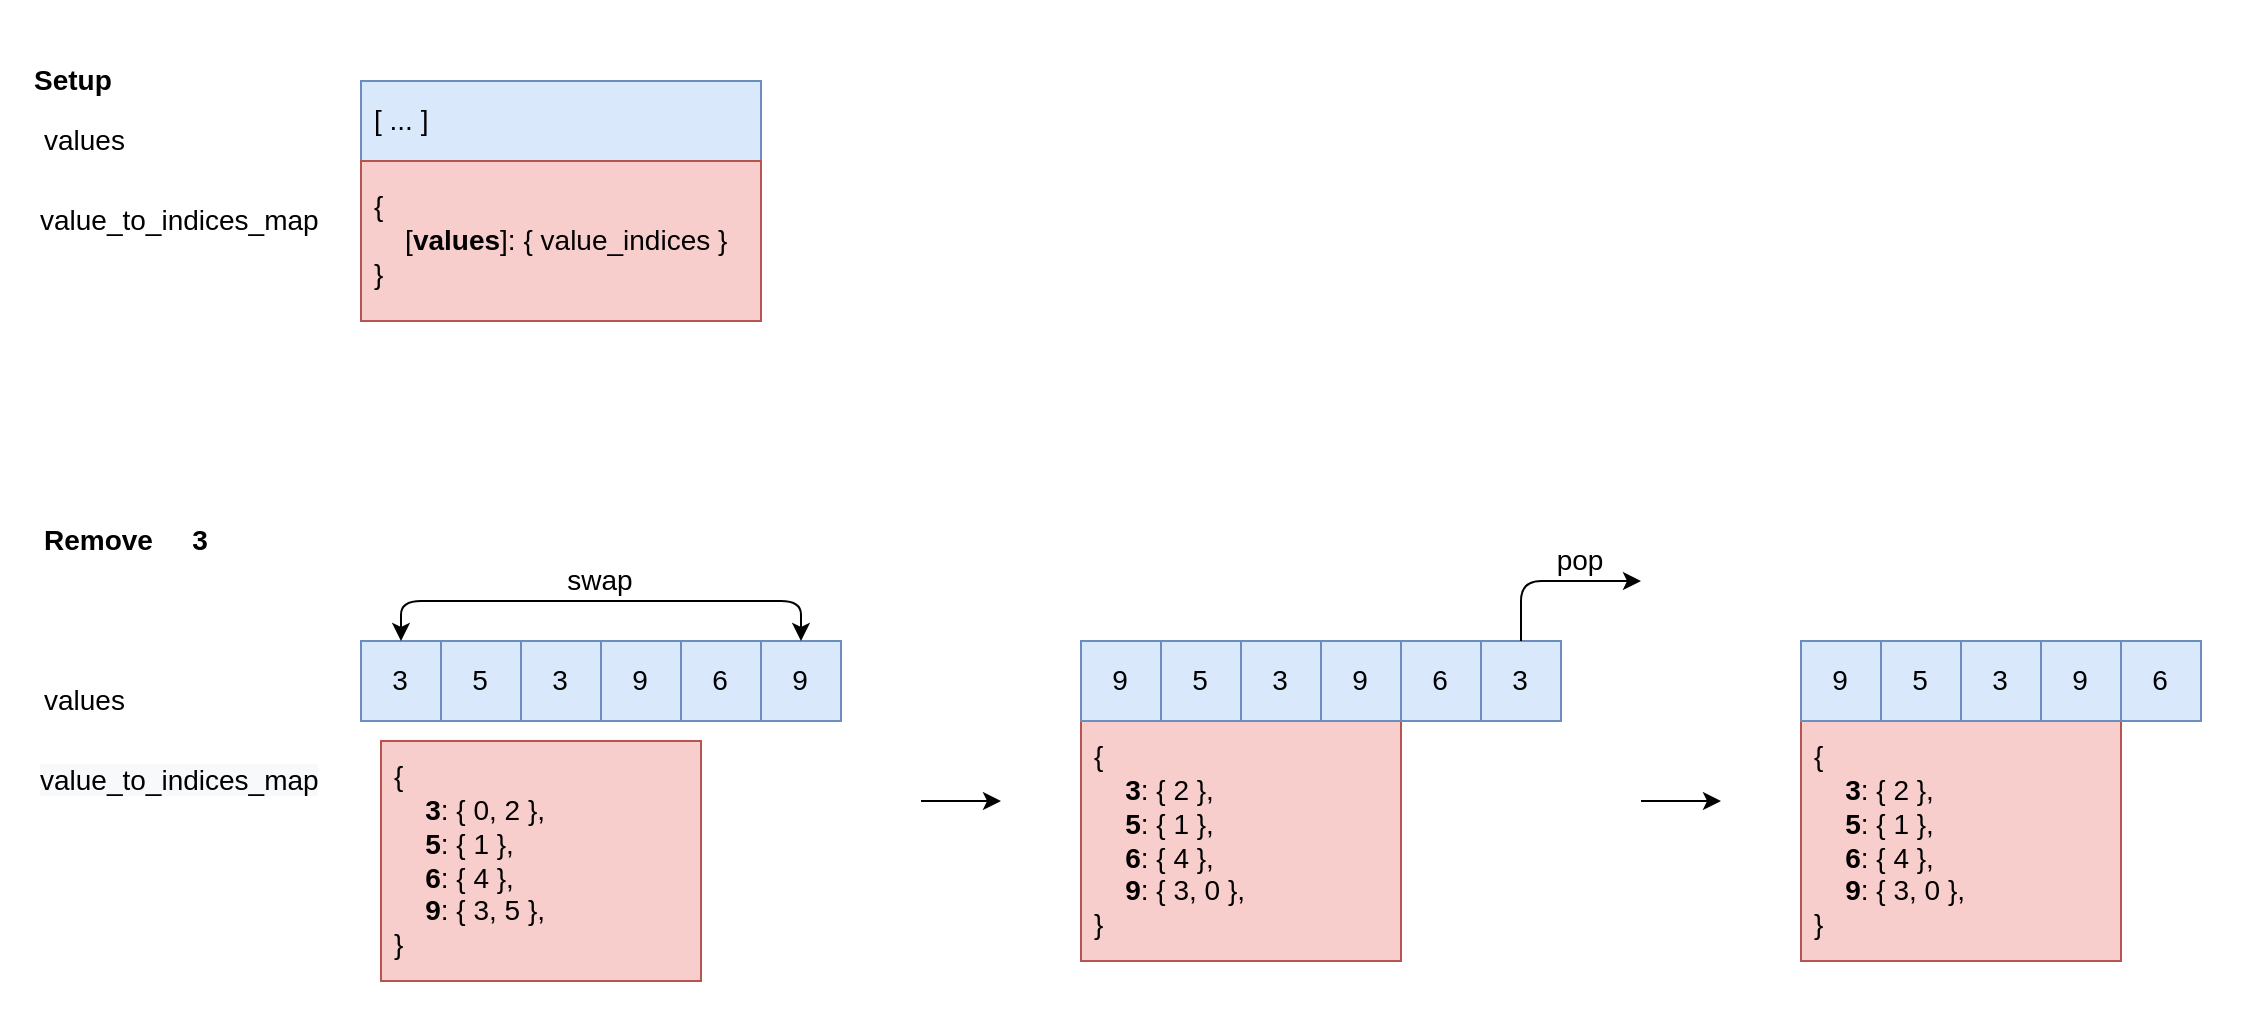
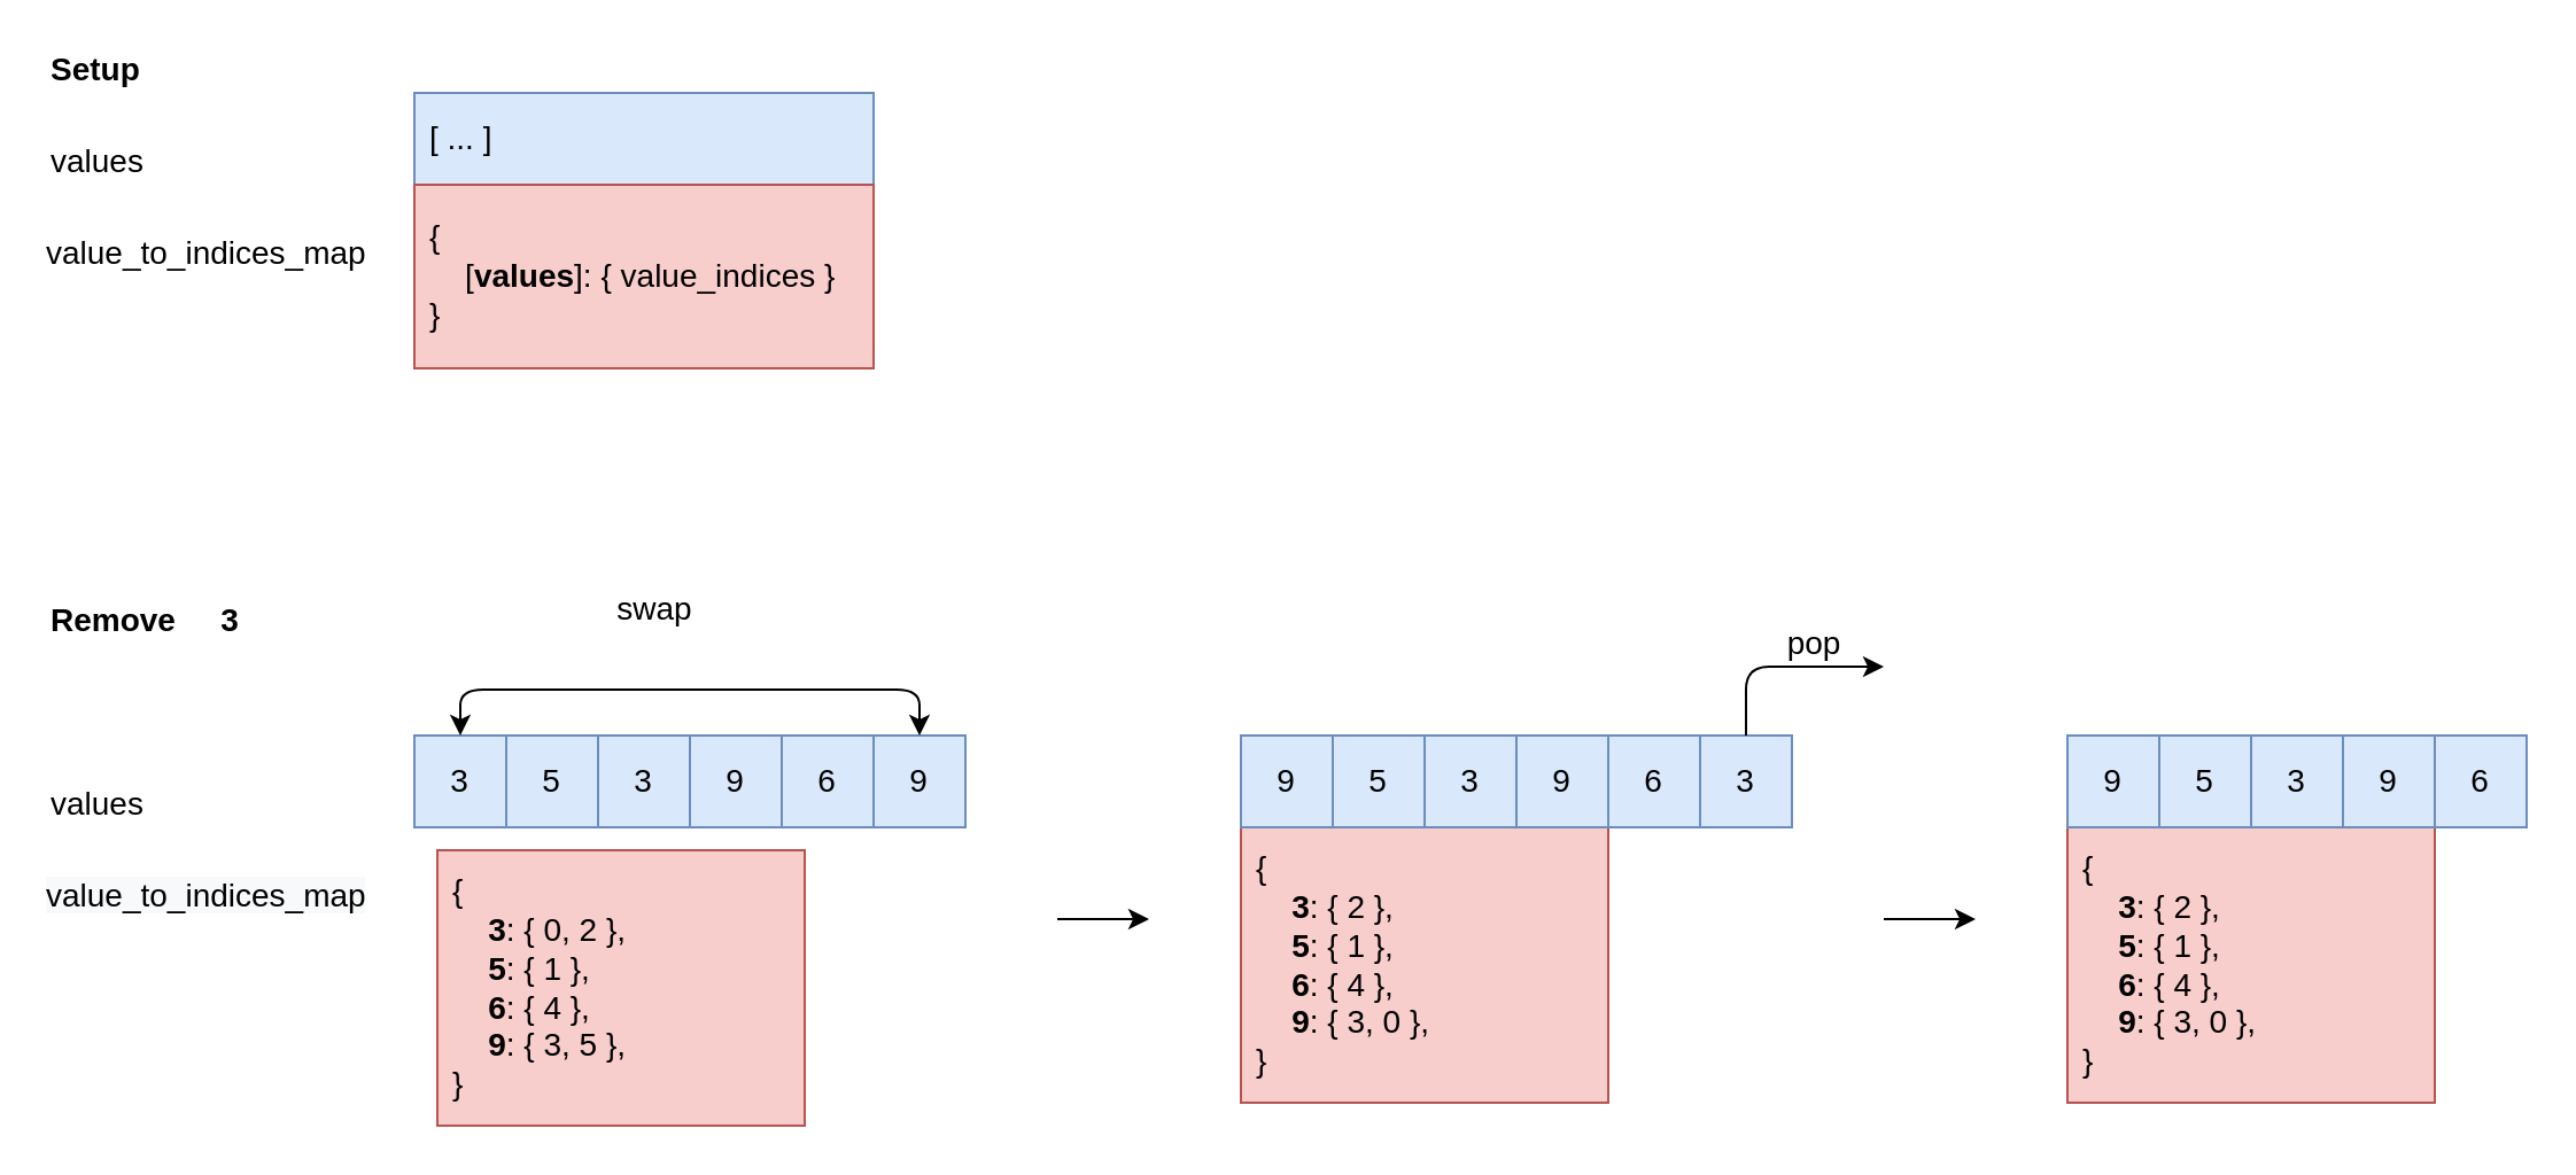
  <mxCell id="0" />
  <mxCell id="1" parent="0" />
  <mxCell id="2" value="values" style="text;html=1;strokeColor=none;fillColor=none;align=left;verticalAlign=middle;whiteSpace=wrap;rounded=0;fontSize=14;" parent="1" vertex="1"><mxGeometry x="20" y="60" width="80" height="20" as="geometry" /></mxCell>
  <mxCell id="3" value="value_to_indices_map" style="text;html=1;strokeColor=none;fillColor=none;align=left;verticalAlign=middle;whiteSpace=wrap;rounded=0;fontSize=14;spacing=0;" parent="1" vertex="1"><mxGeometry x="20" y="100" width="120" height="20" as="geometry" /></mxCell>
  <mxCell id="4" value="[ ... ]" style="text;html=1;strokeColor=#6c8ebf;fillColor=#dae8fc;align=left;verticalAlign=middle;whiteSpace=wrap;rounded=0;fontSize=14;spacingLeft=5;spacingRight=5;" parent="1" vertex="1"><mxGeometry x="180" y="40" width="200" height="40" as="geometry" /></mxCell>
  <mxCell id="5" value="{&lt;br&gt;&amp;nbsp; &amp;nbsp; [&lt;b&gt;values&lt;/b&gt;]: { value_indices }&lt;br&gt;&lt;div&gt;&lt;span&gt;}&lt;/span&gt;&lt;/div&gt;" style="text;html=1;strokeColor=#b85450;fillColor=#f8cecc;align=left;verticalAlign=middle;whiteSpace=wrap;rounded=0;fontSize=14;spacingLeft=5;spacingRight=5;" parent="1" vertex="1"><mxGeometry x="180" y="80" width="200" height="80" as="geometry" /></mxCell>
  <mxCell id="6" value="Remove" style="text;html=1;strokeColor=none;fillColor=none;align=left;verticalAlign=middle;whiteSpace=wrap;rounded=0;fontSize=14;fontStyle=1" parent="1" vertex="1"><mxGeometry x="20" y="260" width="80" height="20" as="geometry" /></mxCell>
- <mxCell id="7" value="Setup" style="text;html=1;strokeColor=none;fillColor=none;align=left;verticalAlign=middle;whiteSpace=wrap;rounded=0;fontSize=14;fontStyle=1" parent="1" vertex="1"><mxGeometry x="15" y="30" width="80" height="20" as="geometry" /></mxCell>
+ <mxCell id="7" value="Setup" style="text;html=1;strokeColor=none;fillColor=none;align=left;verticalAlign=middle;whiteSpace=wrap;rounded=0;fontSize=14;fontStyle=1" parent="1" vertex="1"><mxGeometry x="20" y="20" width="80" height="20" as="geometry" /></mxCell>
  <mxCell id="8" value="values" style="text;html=1;strokeColor=none;fillColor=none;align=left;verticalAlign=middle;whiteSpace=wrap;rounded=0;fontSize=14;" parent="1" vertex="1"><mxGeometry x="20" y="340" width="80" height="20" as="geometry" /></mxCell>
  <mxCell id="9" value="&lt;meta charset=&quot;utf-8&quot;&gt;&lt;span style=&quot;color: rgb(0, 0, 0); font-family: helvetica; font-size: 14px; font-style: normal; font-weight: 400; letter-spacing: normal; text-align: left; text-indent: 0px; text-transform: none; word-spacing: 0px; background-color: rgb(248, 249, 250); display: inline; float: none;&quot;&gt;value_to_indices_map&lt;/span&gt;" style="text;html=1;strokeColor=none;fillColor=none;align=left;verticalAlign=middle;whiteSpace=wrap;rounded=0;fontSize=14;spacing=0;" parent="1" vertex="1"><mxGeometry x="20" y="380" width="120" height="20" as="geometry" /></mxCell>
  <mxCell id="10" value="{&lt;br&gt;&amp;nbsp; &amp;nbsp; &lt;b&gt;3&lt;/b&gt;: { 0, 2 },&lt;br&gt;&amp;nbsp; &amp;nbsp; &lt;b&gt;5&lt;/b&gt;: { 1 },&lt;br&gt;&amp;nbsp; &amp;nbsp; &lt;b&gt;6&lt;/b&gt;: { 4 },&lt;br&gt;&amp;nbsp; &amp;nbsp; &lt;b&gt;9&lt;/b&gt;: { 3, 5 },&lt;br&gt;&lt;div&gt;&lt;span&gt;}&lt;/span&gt;&lt;/div&gt;" style="text;html=1;align=left;verticalAlign=middle;whiteSpace=wrap;rounded=0;fontSize=14;fillColor=#f8cecc;strokeColor=#b85450;spacingLeft=5;spacingRight=5;" parent="1" vertex="1"><mxGeometry x="190" y="370" width="160" height="120" as="geometry" /></mxCell>
  <mxCell id="11" value="3" style="rounded=0;whiteSpace=wrap;html=1;fontSize=14;align=center;verticalAlign=middle;fillColor=#dae8fc;strokeColor=#6c8ebf;" parent="1" vertex="1"><mxGeometry x="180" y="320" width="40" height="40" as="geometry" /></mxCell>
  <mxCell id="12" value="9" style="rounded=0;whiteSpace=wrap;html=1;fontSize=14;align=center;verticalAlign=middle;fillColor=#dae8fc;strokeColor=#6c8ebf;" parent="1" vertex="1"><mxGeometry x="380" y="320" width="40" height="40" as="geometry" /></mxCell>
  <mxCell id="13" value="" style="endArrow=classic;startArrow=classic;html=1;fontSize=14;exitX=0.5;exitY=0;exitDx=0;exitDy=0;entryX=0.5;entryY=0;entryDx=0;entryDy=0;" parent="1" source="11" target="12" edge="1"><mxGeometry width="50" height="50" relative="1" as="geometry"><mxPoint x="620" y="510" as="sourcePoint" /><mxPoint x="380" y="330" as="targetPoint" /><Array as="points"><mxPoint x="200" y="300" /><mxPoint x="400" y="300" /></Array></mxGeometry></mxCell>
- <mxCell id="14" value="swap" style="text;html=1;strokeColor=none;fillColor=none;align=center;verticalAlign=middle;whiteSpace=wrap;rounded=0;fontSize=14;" parent="1" vertex="1"><mxGeometry x="280" y="280" width="40" height="20" as="geometry" /></mxCell>
+ <mxCell id="14" value="swap" style="text;html=1;strokeColor=none;fillColor=none;align=center;verticalAlign=middle;whiteSpace=wrap;rounded=0;fontSize=14;" parent="1" vertex="1"><mxGeometry x="265" y="255" width="40" height="20" as="geometry" /></mxCell>
  <mxCell id="15" value="3" style="text;html=1;strokeColor=none;fillColor=none;align=center;verticalAlign=middle;whiteSpace=wrap;rounded=0;fontSize=14;fontStyle=1" parent="1" vertex="1"><mxGeometry x="80" y="260" width="40" height="20" as="geometry" /></mxCell>
  <mxCell id="16" value="5" style="rounded=0;whiteSpace=wrap;html=1;fontSize=14;align=center;verticalAlign=middle;fillColor=#dae8fc;strokeColor=#6c8ebf;" parent="1" vertex="1"><mxGeometry x="220" y="320" width="40" height="40" as="geometry" /></mxCell>
  <mxCell id="17" value="3" style="rounded=0;whiteSpace=wrap;html=1;fontSize=14;align=center;verticalAlign=middle;fillColor=#dae8fc;strokeColor=#6c8ebf;" parent="1" vertex="1"><mxGeometry x="260" y="320" width="40" height="40" as="geometry" /></mxCell>
  <mxCell id="18" value="9" style="rounded=0;whiteSpace=wrap;html=1;fontSize=14;align=center;verticalAlign=middle;fillColor=#dae8fc;strokeColor=#6c8ebf;" parent="1" vertex="1"><mxGeometry x="300" y="320" width="40" height="40" as="geometry" /></mxCell>
  <mxCell id="19" value="6" style="rounded=0;whiteSpace=wrap;html=1;fontSize=14;align=center;verticalAlign=middle;fillColor=#dae8fc;strokeColor=#6c8ebf;" parent="1" vertex="1"><mxGeometry x="340" y="320" width="40" height="40" as="geometry" /></mxCell>
  <mxCell id="20" value="" style="endArrow=classic;html=1;" parent="1" edge="1"><mxGeometry width="50" height="50" relative="1" as="geometry"><mxPoint x="460" y="400" as="sourcePoint" /><mxPoint x="500" y="400" as="targetPoint" /></mxGeometry></mxCell>
  <mxCell id="21" value="{&lt;br&gt;&amp;nbsp; &amp;nbsp; &lt;b&gt;3&lt;/b&gt;: { 2 },&lt;br&gt;&amp;nbsp; &amp;nbsp; &lt;b&gt;5&lt;/b&gt;: { 1 },&lt;br&gt;&amp;nbsp; &amp;nbsp; &lt;b&gt;6&lt;/b&gt;: { 4 },&lt;br&gt;&amp;nbsp; &amp;nbsp; &lt;b&gt;9&lt;/b&gt;: { 3, 0 },&lt;br&gt;&lt;div&gt;&lt;span&gt;}&lt;/span&gt;&lt;/div&gt;" style="text;html=1;align=left;verticalAlign=middle;whiteSpace=wrap;rounded=0;fontSize=14;fillColor=#f8cecc;strokeColor=#b85450;spacingLeft=5;spacingRight=5;" parent="1" vertex="1"><mxGeometry x="540" y="360" width="160" height="120" as="geometry" /></mxCell>
  <mxCell id="22" value="9" style="rounded=0;whiteSpace=wrap;html=1;fontSize=14;align=center;verticalAlign=middle;fillColor=#dae8fc;strokeColor=#6c8ebf;" parent="1" vertex="1"><mxGeometry x="540" y="320" width="40" height="40" as="geometry" /></mxCell>
  <mxCell id="23" value="3" style="rounded=0;whiteSpace=wrap;html=1;fontSize=14;align=center;verticalAlign=middle;fillColor=#dae8fc;strokeColor=#6c8ebf;" parent="1" vertex="1"><mxGeometry x="740" y="320" width="40" height="40" as="geometry" /></mxCell>
  <mxCell id="24" value="5" style="rounded=0;whiteSpace=wrap;html=1;fontSize=14;align=center;verticalAlign=middle;fillColor=#dae8fc;strokeColor=#6c8ebf;" parent="1" vertex="1"><mxGeometry x="580" y="320" width="40" height="40" as="geometry" /></mxCell>
  <mxCell id="25" value="3" style="rounded=0;whiteSpace=wrap;html=1;fontSize=14;align=center;verticalAlign=middle;fillColor=#dae8fc;strokeColor=#6c8ebf;" parent="1" vertex="1"><mxGeometry x="620" y="320" width="40" height="40" as="geometry" /></mxCell>
  <mxCell id="26" value="9" style="rounded=0;whiteSpace=wrap;html=1;fontSize=14;align=center;verticalAlign=middle;fillColor=#dae8fc;strokeColor=#6c8ebf;" parent="1" vertex="1"><mxGeometry x="660" y="320" width="40" height="40" as="geometry" /></mxCell>
  <mxCell id="27" value="6" style="rounded=0;whiteSpace=wrap;html=1;fontSize=14;align=center;verticalAlign=middle;fillColor=#dae8fc;strokeColor=#6c8ebf;" parent="1" vertex="1"><mxGeometry x="700" y="320" width="40" height="40" as="geometry" /></mxCell>
  <mxCell id="28" value="" style="endArrow=classic;html=1;fontSize=14;exitX=0.5;exitY=0;exitDx=0;exitDy=0;" parent="1" edge="1"><mxGeometry width="50" height="50" relative="1" as="geometry"><mxPoint x="760" y="320" as="sourcePoint" /><mxPoint x="820" y="290" as="targetPoint" /><Array as="points"><mxPoint x="760" y="290" /></Array></mxGeometry></mxCell>
  <mxCell id="29" value="pop" style="text;html=1;strokeColor=none;fillColor=none;align=center;verticalAlign=middle;whiteSpace=wrap;rounded=0;fontSize=14;" parent="1" vertex="1"><mxGeometry x="770" y="270" width="40" height="20" as="geometry" /></mxCell>
  <mxCell id="30" value="" style="endArrow=classic;html=1;" parent="1" edge="1"><mxGeometry width="50" height="50" relative="1" as="geometry"><mxPoint x="820" y="400" as="sourcePoint" /><mxPoint x="860" y="400" as="targetPoint" /></mxGeometry></mxCell>
  <mxCell id="31" value="{&lt;br&gt;&amp;nbsp; &amp;nbsp; &lt;b&gt;3&lt;/b&gt;: { 2 },&lt;br&gt;&amp;nbsp; &amp;nbsp; &lt;b&gt;5&lt;/b&gt;: { 1 },&lt;br&gt;&amp;nbsp; &amp;nbsp; &lt;b&gt;6&lt;/b&gt;: { 4 },&lt;br&gt;&amp;nbsp; &amp;nbsp; &lt;b&gt;9&lt;/b&gt;: { 3, 0 },&lt;br&gt;&lt;div&gt;&lt;span&gt;}&lt;/span&gt;&lt;/div&gt;" style="text;html=1;align=left;verticalAlign=middle;whiteSpace=wrap;rounded=0;fontSize=14;fillColor=#f8cecc;strokeColor=#b85450;spacingLeft=5;spacingRight=5;" parent="1" vertex="1"><mxGeometry x="900" y="360" width="160" height="120" as="geometry" /></mxCell>
  <mxCell id="32" value="9" style="rounded=0;whiteSpace=wrap;html=1;fontSize=14;align=center;verticalAlign=middle;fillColor=#dae8fc;strokeColor=#6c8ebf;" parent="1" vertex="1"><mxGeometry x="900" y="320" width="40" height="40" as="geometry" /></mxCell>
  <mxCell id="33" value="5" style="rounded=0;whiteSpace=wrap;html=1;fontSize=14;align=center;verticalAlign=middle;fillColor=#dae8fc;strokeColor=#6c8ebf;" parent="1" vertex="1"><mxGeometry x="940" y="320" width="40" height="40" as="geometry" /></mxCell>
  <mxCell id="34" value="3" style="rounded=0;whiteSpace=wrap;html=1;fontSize=14;align=center;verticalAlign=middle;fillColor=#dae8fc;strokeColor=#6c8ebf;" parent="1" vertex="1"><mxGeometry x="980" y="320" width="40" height="40" as="geometry" /></mxCell>
  <mxCell id="35" value="9" style="rounded=0;whiteSpace=wrap;html=1;fontSize=14;align=center;verticalAlign=middle;fillColor=#dae8fc;strokeColor=#6c8ebf;" parent="1" vertex="1"><mxGeometry x="1020" y="320" width="40" height="40" as="geometry" /></mxCell>
  <mxCell id="36" value="6" style="rounded=0;whiteSpace=wrap;html=1;fontSize=14;align=center;verticalAlign=middle;fillColor=#dae8fc;strokeColor=#6c8ebf;" parent="1" vertex="1"><mxGeometry x="1060" y="320" width="40" height="40" as="geometry" /></mxCell>
